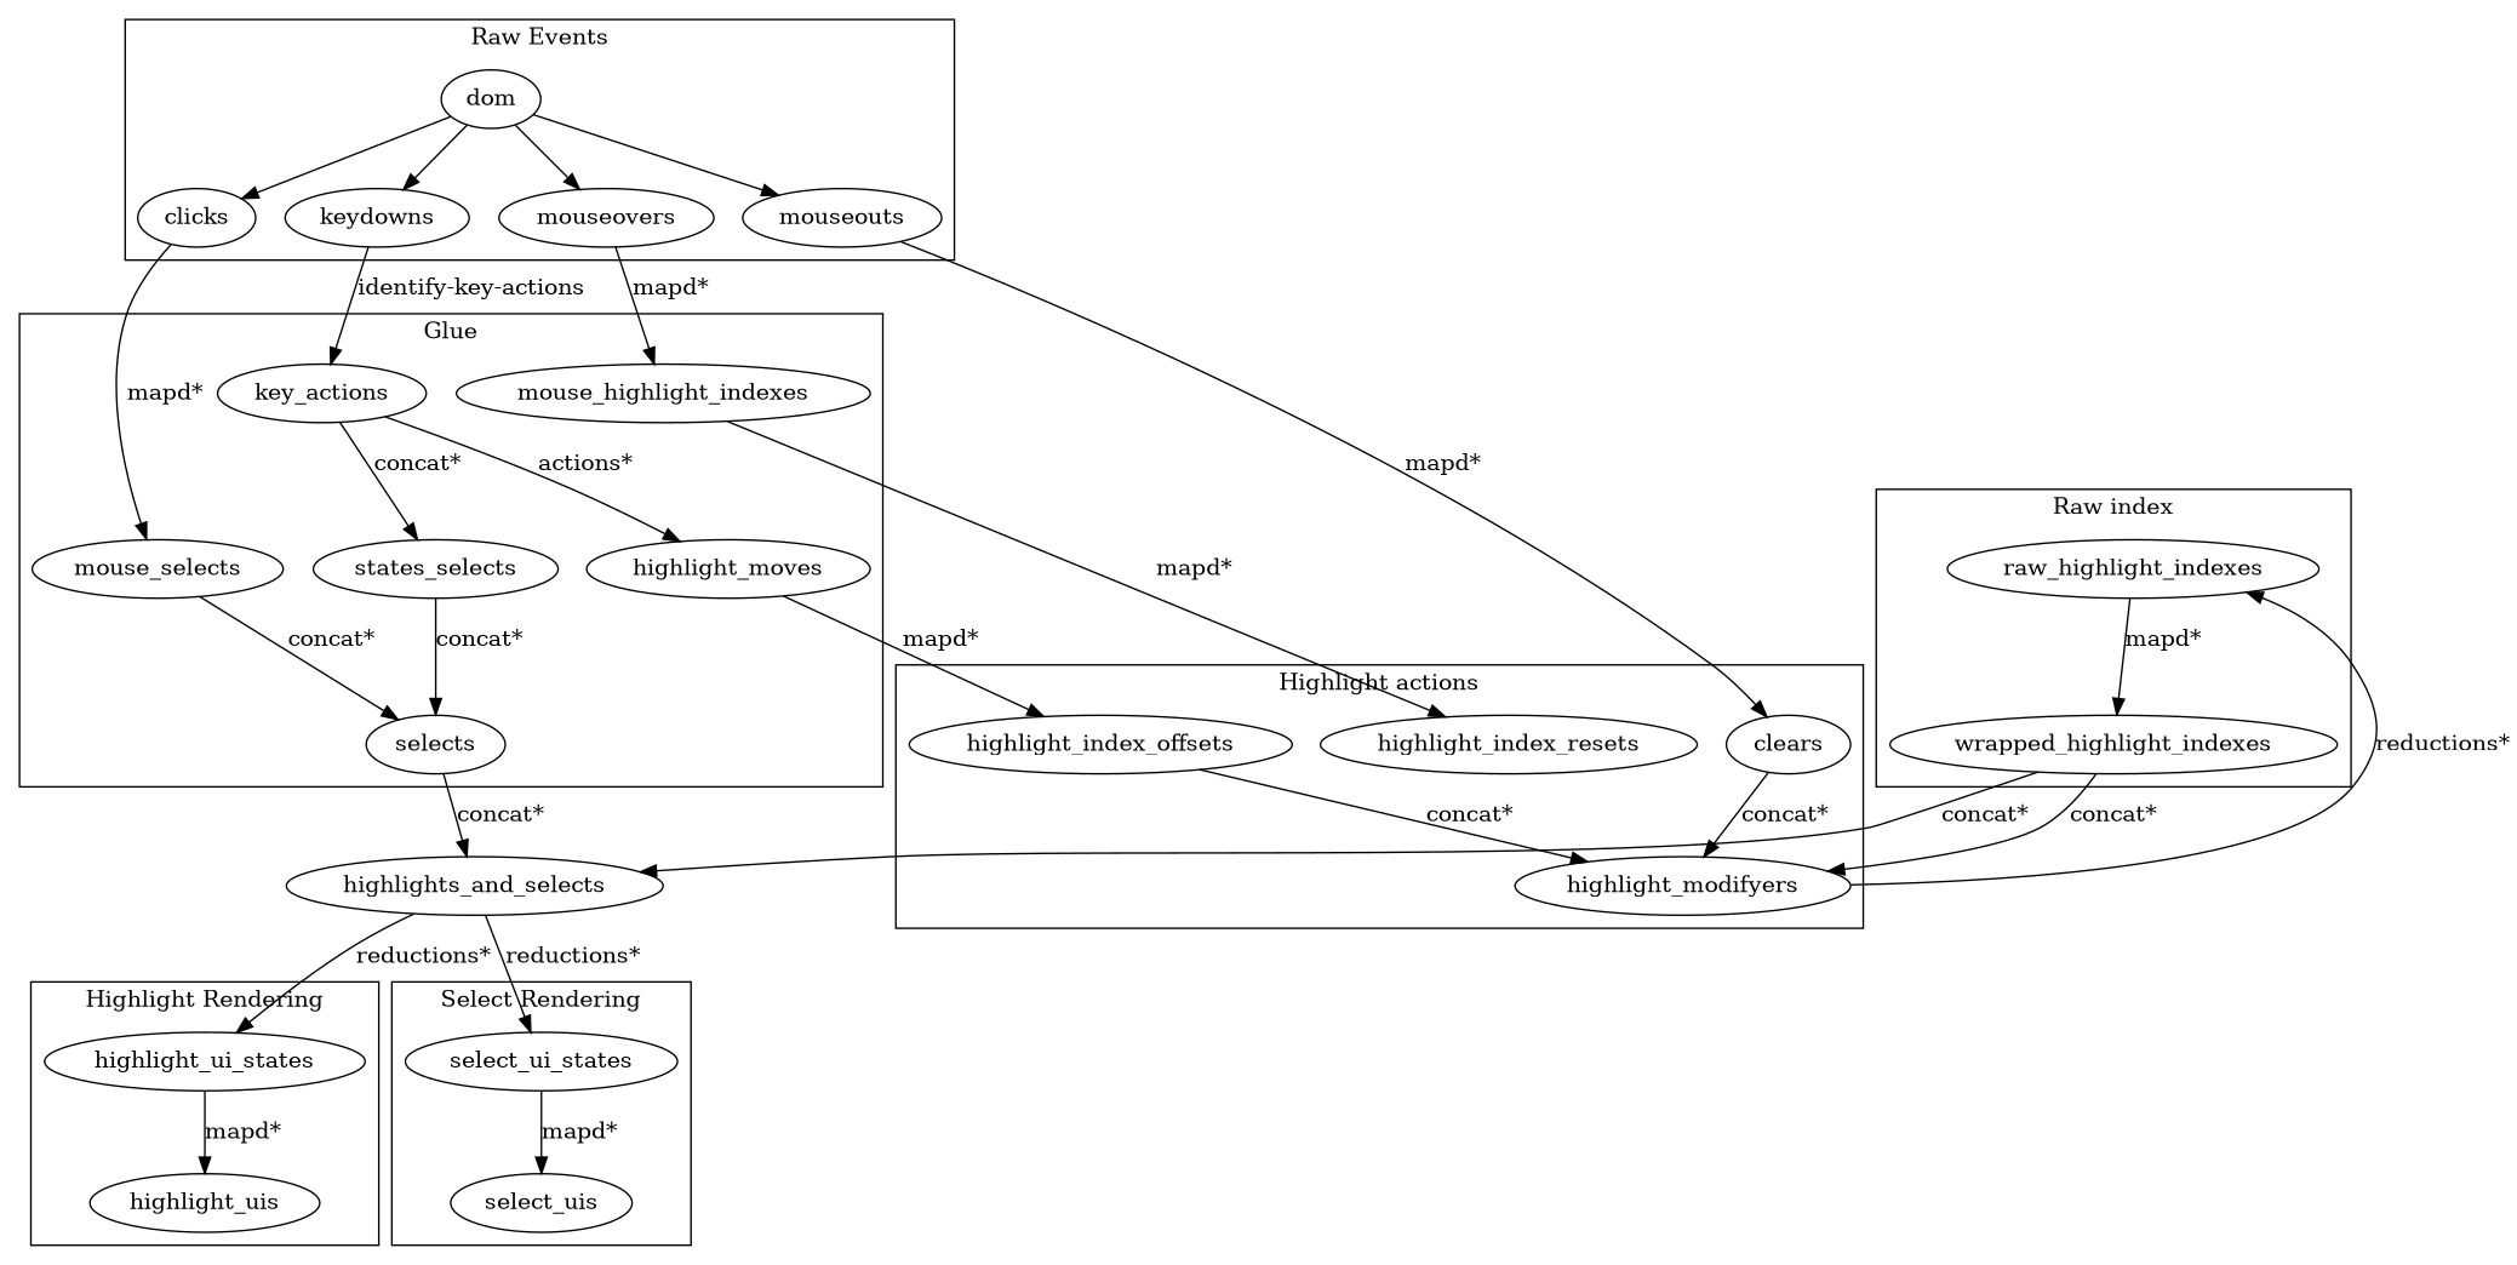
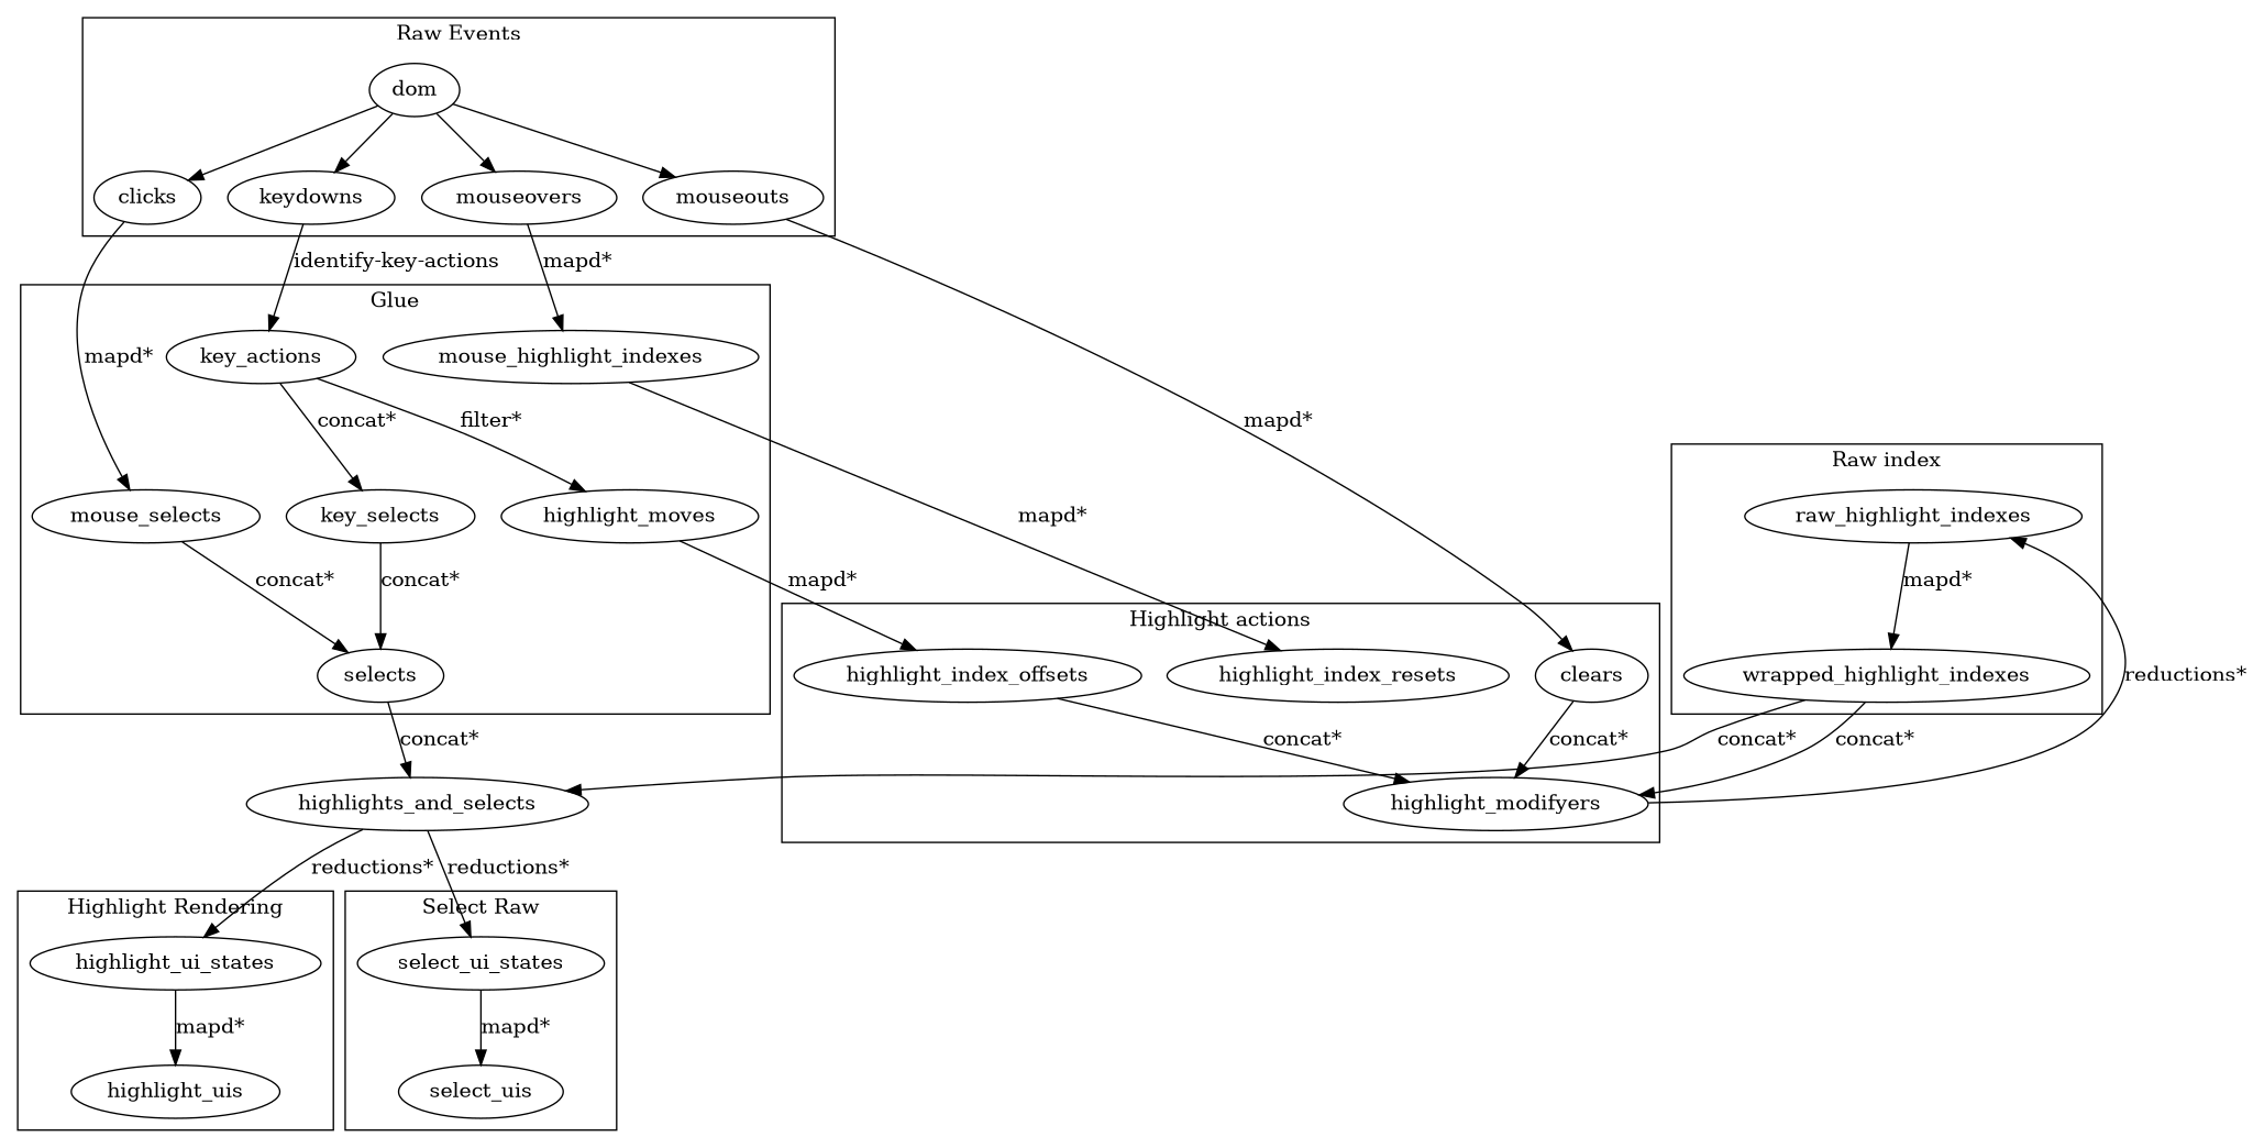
  digraph {
    dom
    mouseovers
    keydowns
    mouseouts
    clicks
    raw_highlight_indexes
    wrapped_highlight_indexes
    key_actions
    mouse_highlight_indexes
-   key_selects [label=states_selects]
+   key_selects
    mouse_selects
    selects
    highlight_moves
    highlight_index_resets
    highlight_index_offsets
    highlight_modifyers
    clears
    highlight_ui_states
    highlight_uis
    select_ui_states
    select_uis
    highlights_and_selects
    subgraph cluster_1 {
      label="Raw Events"
      dom
      mouseovers
      keydowns
      mouseouts
      clicks
    }
    subgraph cluster_2 {
      label="Raw index"
      raw_highlight_indexes
      wrapped_highlight_indexes
    }
    subgraph cluster_3 {
      label=Glue
      key_actions
      mouse_highlight_indexes
      key_selects
      mouse_selects
      selects
      highlight_moves
    }
    subgraph cluster_4 {
      label="Highlight actions"
      highlight_index_resets
      highlight_index_offsets
      highlight_modifyers
      clears
    }
    subgraph cluster_5 {
      label="Highlight Rendering"
      highlight_ui_states
      highlight_uis
    }
    subgraph cluster_6 {
-     label="Select Rendering"
+     label="Select Raw"
      select_ui_states
      select_uis
    }
    dom -> mouseovers
    dom -> keydowns
    dom -> mouseouts
    dom -> clicks
    mouseovers -> mouse_highlight_indexes [label="mapd*"]
    keydowns -> key_actions [label="identify-key-actions"]
    mouseouts -> clears [label="mapd*"]
    clicks -> mouse_selects [label="mapd*"]
    raw_highlight_indexes -> wrapped_highlight_indexes [label="mapd*"]
    wrapped_highlight_indexes -> highlight_modifyers [label="concat*"]
    wrapped_highlight_indexes -> highlights_and_selects [label="concat*"]
    key_actions -> key_selects [label="concat*"]
-   key_actions -> highlight_moves [label="actions*"]
+   key_actions -> highlight_moves [label="filter*"]
    mouse_highlight_indexes -> highlight_index_resets [label="mapd*"]
    key_selects -> selects [label="concat*"]
    mouse_selects -> selects [label="concat*"]
    selects -> highlights_and_selects [label="concat*"]
    highlight_moves -> highlight_index_offsets [label="mapd*"]
    highlight_index_offsets -> highlight_modifyers [label="concat*"]
    highlight_modifyers -> raw_highlight_indexes [label="reductions*"]
    clears -> highlight_modifyers [label="concat*"]
    highlight_ui_states -> highlight_uis [label="mapd*"]
    select_ui_states -> select_uis [label="mapd*"]
    highlights_and_selects -> highlight_ui_states [label="reductions*"]
    highlights_and_selects -> select_ui_states [label="reductions*"]
  }
